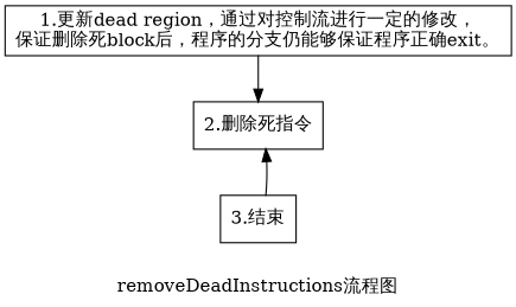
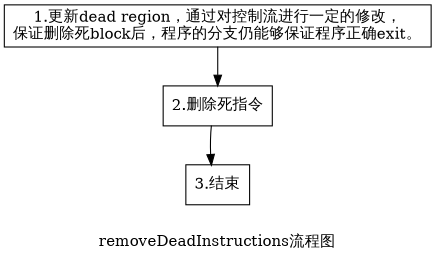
  digraph {
    label="removeDeadInstructions流程图"
    node [shape=record]
    n1 [label="1.更新dead region，通过对控制流进行一定的修改，\n保证删除死block后，程序的分支仍能够保证程序正确exit。"]
    n2 [label="2.删除死指令"]
    n3 [label="3.结束"]
    n1 -> n2
-   n3 -> n2
+   n2 -> n3
  }
